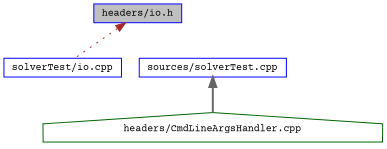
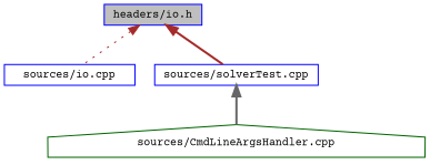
  digraph {
    fontname="Courier Prime"
    node [color=blue fillcolor=white fontname="Courier Prime" fontsize=10 shape=box style=filled]
    edge [color=brown dir=back fontname="Courier Prime" fontsize=10 labelfontname=Helvetica labelfontsize=10 style=bold]
    n1 [fillcolor=grey75 fontcolor=black height=0.2 label="headers/io.h" width=0.4]
-   n2 [height=0.2 label="solverTest/io.cpp" width=0.4]
+   n2 [height=0.2 label="sources/io.cpp" width=0.4]
    n3 [height=0.2 label="sources/solverTest.cpp" width=0.4]
-   n4 [color=darkgreen height=0.2 label="headers/CmdLineArgsHandler.cpp" shape=house width=0.4]
+   n4 [color=darkgreen height=0.2 label="sources/CmdLineArgsHandler.cpp" shape=house width=0.4]
    n1 -> n2 [style=dotted]
+   n1 -> n3
    n3 -> n4 [color=gray40]
  }
